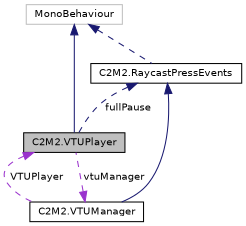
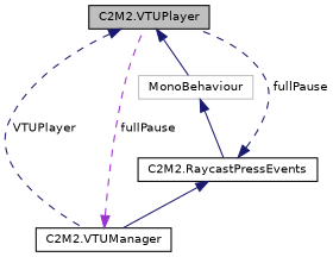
  digraph {
    node [color=black fillcolor=white fontname=Helvetica fontsize=10 shape=record style=filled]
    edge [color=midnightblue dir=back fontname=Helvetica fontsize=10 labelfontname=Helvetica labelfontsize=10 style=dashed]
    n1 [fillcolor=grey75 fontcolor=black height=0.2 label="C2M2.VTUPlayer" width=0.4]
    n2 [height=0.2 label="C2M2.VTUManager" width=0.4]
    n3 [color=grey75 height=0.2 label=MonoBehaviour width=0.4]
    n4 [height=0.2 label="C2M2.RaycastPressEvents" width=0.4]
-   n1 -> n2 [color=darkorchid3 label=" VTUPlayer"]
-   n2 -> n1 [color=darkorchid3 label=" vtuManager"]
-   n3 -> n1 [style=solid]
-   n3 -> n4
+   n1 -> n2 [label=" VTUPlayer"]
+   n2 -> n1 [color=darkorchid3 label=" fullPause"]
+   n1 -> n3 [style=solid]
+   n3 -> n4 [style=solid]
    n4 -> n1 [label=" fullPause"]
    n4 -> n2 [style=solid]
  }
